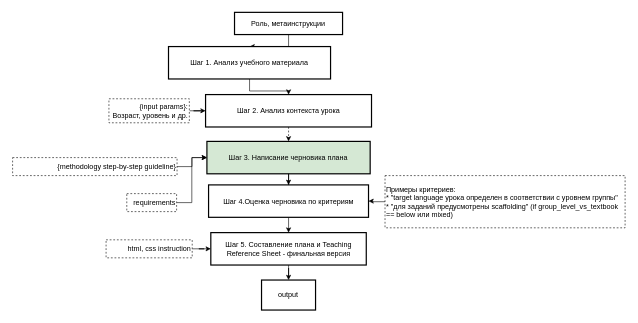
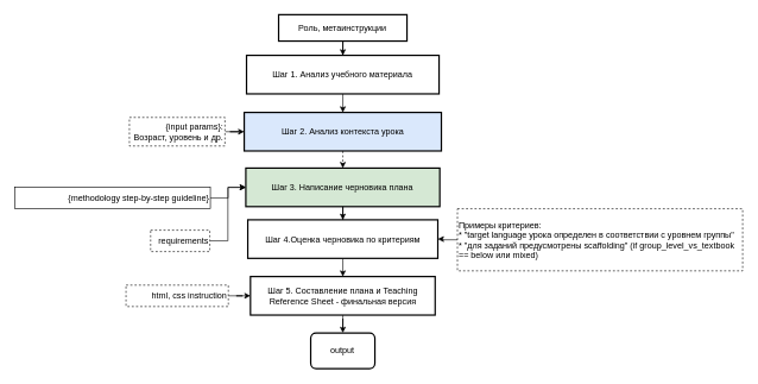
  <mxCell id="0" />
  <mxCell id="1" parent="0" />
  <mxCell id="2" value="Примеры критериев:&#10;* &quot;target language урока определен в соответствии с уровнем группы&quot;&#10;* &quot;для заданий предусмотрены scaffolding&quot; (if group_level_vs_textbook == below или mixed) " style="whiteSpace=wrap;strokeWidth=1;align=left;dashed=1;" vertex="1" parent="1"><mxGeometry x="641" y="292" width="400" height="87" as="geometry" /></mxCell>
  <mxCell id="3" style="edgeStyle=orthogonalEdgeStyle;rounded=0;orthogonalLoop=1;jettySize=auto;html=1;" edge="1" parent="1" source="4" target="6"><mxGeometry relative="1" as="geometry" /></mxCell>
  <mxCell id="4" value="Роль, метаинструкции" style="whiteSpace=wrap;strokeWidth=2;" vertex="1" parent="1"><mxGeometry x="390.25" y="20" width="180" height="37" as="geometry" /></mxCell>
  <mxCell id="5" style="edgeStyle=orthogonalEdgeStyle;rounded=0;orthogonalLoop=1;jettySize=auto;html=1;" edge="1" parent="1" source="6" target="8"><mxGeometry relative="1" as="geometry" /></mxCell>
- <mxCell id="6" value="Шаг 1. Анализ учебного материала" style="whiteSpace=wrap;strokeWidth=2;" vertex="1" parent="1"><mxGeometry x="280.25" y="77" width="270" height="54" as="geometry" /></mxCell>
+ <mxCell id="6" value="Шаг 1. Анализ учебного материала" style="whiteSpace=wrap;strokeWidth=2;" vertex="1" parent="1"><mxGeometry x="345.25" y="77" width="270" height="54" as="geometry" /></mxCell>
  <mxCell id="7" style="edgeStyle=orthogonalEdgeStyle;rounded=0;orthogonalLoop=1;jettySize=auto;html=1;dashed=1;" edge="1" parent="1" source="8" target="10"><mxGeometry relative="1" as="geometry" /></mxCell>
- <mxCell id="8" value="Шаг 2. Анализ контекста урока" style="whiteSpace=wrap;strokeWidth=2;" vertex="1" parent="1"><mxGeometry x="342" y="157" width="276.5" height="54" as="geometry" /></mxCell>
+ <mxCell id="8" value="Шаг 2. Анализ контекста урока" style="whiteSpace=wrap;strokeWidth=2;fillColor=#dae8fc;" vertex="1" parent="1"><mxGeometry x="342" y="157" width="276.5" height="54" as="geometry" /></mxCell>
  <mxCell id="9" style="edgeStyle=orthogonalEdgeStyle;rounded=0;orthogonalLoop=1;jettySize=auto;html=1;entryX=0.5;entryY=0;entryDx=0;entryDy=0;" edge="1" parent="1" source="10" target="12"><mxGeometry relative="1" as="geometry" /></mxCell>
  <mxCell id="10" value="Шаг 3. Написание черновика плана" style="whiteSpace=wrap;strokeWidth=2;fillColor=#d5e8d4;" vertex="1" parent="1"><mxGeometry x="344.25" y="235" width="272" height="54" as="geometry" /></mxCell>
  <mxCell id="11" style="edgeStyle=orthogonalEdgeStyle;rounded=0;orthogonalLoop=1;jettySize=auto;html=1;" edge="1" parent="1" source="12" target="14"><mxGeometry relative="1" as="geometry" /></mxCell>
  <mxCell id="12" value="Шаг 4.Оценка черновика по критериям" style="whiteSpace=wrap;strokeWidth=2;" vertex="1" parent="1"><mxGeometry x="347" y="307.5" width="266.5" height="54" as="geometry" /></mxCell>
  <mxCell id="13" style="edgeStyle=orthogonalEdgeStyle;rounded=0;orthogonalLoop=1;jettySize=auto;html=1;" edge="1" parent="1" source="14" target="24"><mxGeometry relative="1" as="geometry" /></mxCell>
  <mxCell id="14" value="Шаг 5. Составление плана и Teaching Reference Sheet - финальная версия" style="whiteSpace=wrap;strokeWidth=2;" vertex="1" parent="1"><mxGeometry x="350.75" y="387" width="259" height="54" as="geometry" /></mxCell>
  <mxCell id="15" style="edgeStyle=orthogonalEdgeStyle;rounded=0;orthogonalLoop=1;jettySize=auto;html=1;exitX=1;exitY=0.5;exitDx=0;exitDy=0;" edge="1" parent="1" source="23" target="10"><mxGeometry relative="1" as="geometry"><mxPoint x="294.75" y="274" as="sourcePoint" /></mxGeometry></mxCell>
  <mxCell id="16" style="edgeStyle=orthogonalEdgeStyle;rounded=0;orthogonalLoop=1;jettySize=auto;html=1;entryX=0;entryY=0.5;entryDx=0;entryDy=0;" edge="1" parent="1" source="17" target="8"><mxGeometry relative="1" as="geometry" /></mxCell>
  <mxCell id="17" value="{input params}:&#10;Возраст, уровень и др." style="whiteSpace=wrap;strokeWidth=1;align=right;dashed=1;" vertex="1" parent="1"><mxGeometry x="181" y="164" width="134" height="40" as="geometry" /></mxCell>
  <mxCell id="18" style="edgeStyle=orthogonalEdgeStyle;rounded=0;orthogonalLoop=1;jettySize=auto;html=1;exitX=0;exitY=0.5;exitDx=0;exitDy=0;" edge="1" parent="1" source="2" target="12"><mxGeometry relative="1" as="geometry"><mxPoint x="650.75" y="334.5" as="sourcePoint" /></mxGeometry></mxCell>
  <mxCell id="19" style="edgeStyle=orthogonalEdgeStyle;rounded=0;orthogonalLoop=1;jettySize=auto;html=1;entryX=0;entryY=0.5;entryDx=0;entryDy=0;" edge="1" parent="1" source="20" target="10"><mxGeometry relative="1" as="geometry" /></mxCell>
  <mxCell id="20" value="requirements" style="whiteSpace=wrap;strokeWidth=1;align=right;strokeColor=default;dashed=1;" vertex="1" parent="1"><mxGeometry x="210.75" y="322" width="83" height="30" as="geometry" /></mxCell>
  <mxCell id="21" style="edgeStyle=orthogonalEdgeStyle;rounded=0;orthogonalLoop=1;jettySize=auto;html=1;" edge="1" parent="1" source="22" target="14"><mxGeometry relative="1" as="geometry" /></mxCell>
  <mxCell id="22" value="html, css instruction" style="whiteSpace=wrap;strokeWidth=1;align=right;strokeColor=default;dashed=1;" vertex="1" parent="1"><mxGeometry x="176.25" y="399" width="143.5" height="30" as="geometry" /></mxCell>
- <mxCell id="23" value="{methodology step-by-step guideline}" style="whiteSpace=wrap;strokeWidth=1;dashed=1;align=right;" vertex="1" parent="1"><mxGeometry x="20.5" y="262" width="274" height="30" as="geometry" /></mxCell>
- <mxCell id="24" value="output" style="whiteSpace=wrap;strokeWidth=2;" vertex="1" parent="1"><mxGeometry x="435.25" y="466" width="90" height="50" as="geometry" /></mxCell>
+ <mxCell id="23" value="{methodology step-by-step guideline}" style="whiteSpace=wrap;strokeWidth=1;dashed=0;align=right;" vertex="1" parent="1"><mxGeometry x="20.5" y="262" width="274" height="30" as="geometry" /></mxCell>
+ <mxCell id="24" value="output" style="whiteSpace=wrap;strokeWidth=2;rounded=1;" vertex="1" parent="1"><mxGeometry x="435.25" y="466" width="90" height="50" as="geometry" /></mxCell>
